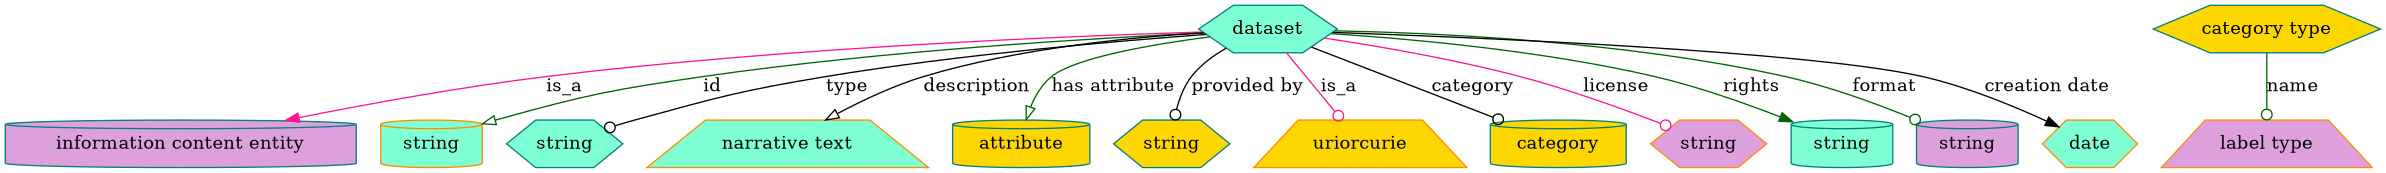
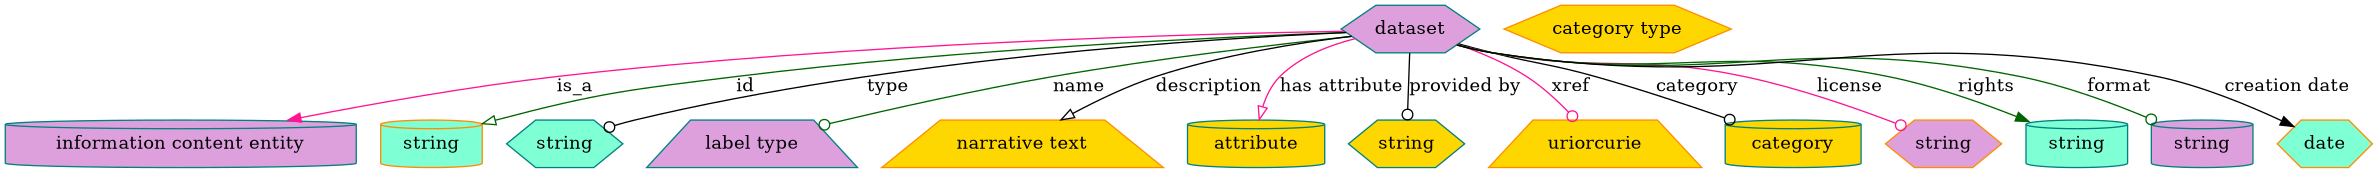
  digraph {
    node [color=teal fillcolor=plum shape=hexagon style=filled]
    edge [arrowhead=odot color=darkgreen style=solid]
-   n1 [fillcolor=aquamarine height=0.5 label=dataset width=1.2638]
+   n1 [height=0.5 label=dataset width=1.2638]
    "information content entity" [height=0.5 shape=cylinder width=3.7011]
    n3 [color=darkorange fillcolor=aquamarine height=0.5 label=string shape=cylinder width=1.0652]
    n4 [fillcolor=aquamarine height=0.5 label=string width=1.0652]
-   n5 [color=darkorange height=0.5 label="label type" shape=trapezium width=1.5707]
-   n6 [color=darkorange fillcolor=aquamarine height=0.5 label="narrative text" shape=trapezium width=2.0943]
+   n5 [height=0.5 label="label type" shape=trapezium width=1.5707]
+   n6 [color=darkorange fillcolor=gold height=0.5 label="narrative text" shape=trapezium width=2.0943]
    n7 [fillcolor=gold height=0.5 label=attribute shape=cylinder width=1.4443]
    n8 [fillcolor=gold height=0.5 label=string width=1.0652]
    n9 [color=darkorange fillcolor=gold height=0.5 label=uriorcurie shape=trapezium width=1.5887]
    category [fillcolor=gold height=0.5 shape=cylinder width=1.4263]
    n11 [color=darkorange height=0.5 label=string width=1.0652]
    n12 [fillcolor=aquamarine height=0.5 label=string shape=cylinder width=1.0652]
    n13 [height=0.5 label=string shape=cylinder width=1.0652]
    n14 [color=darkorange fillcolor=aquamarine height=0.5 label=date width=0.86659]
-   n15 [fillcolor=gold height=0.5 label="category type" width=2.0762]
+   n15 [color=darkorange fillcolor=gold height=0.5 label="category type" width=2.0762]
    n1 -> "information content entity" [arrowhead=normal color=deeppink label=is_a style=""]
    n1 -> n3 [arrowhead=onormal label=id]
    n1 -> n4 [color=black label=type]
-   n15 -> n5 [label=name]
+   n1 -> n5 [label=name]
    n1 -> n6 [arrowhead=onormal color=black label=description]
-   n1 -> n7 [arrowhead=onormal label="has attribute"]
+   n1 -> n7 [arrowhead=onormal color=deeppink label="has attribute"]
    n1 -> n8 [color=black label="provided by"]
-   n1 -> n9 [color=deeppink label=is_a]
+   n1 -> n9 [color=deeppink label=xref]
    n1 -> category [color=black label=category]
    n1 -> n11 [color=deeppink label=license]
    n1 -> n12 [arrowhead=normal label=rights]
    n1 -> n13 [label=format]
    n1 -> n14 [arrowhead=normal color=black label="creation date"]
  }
